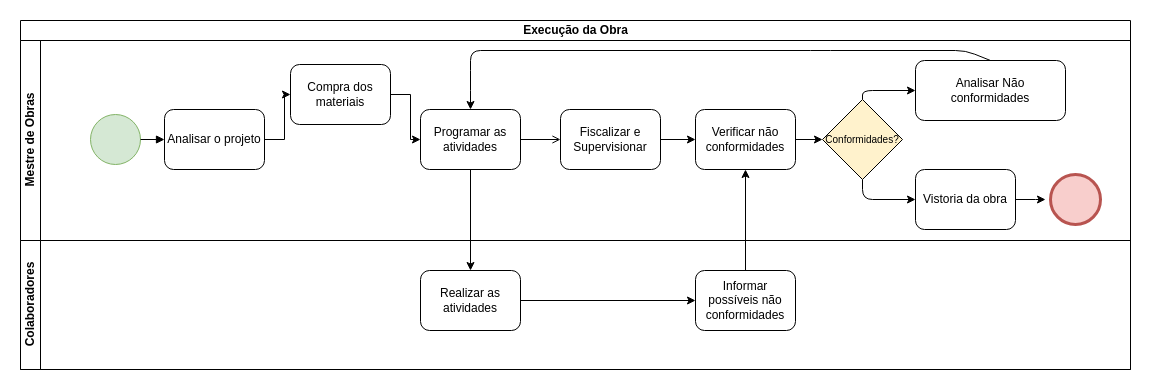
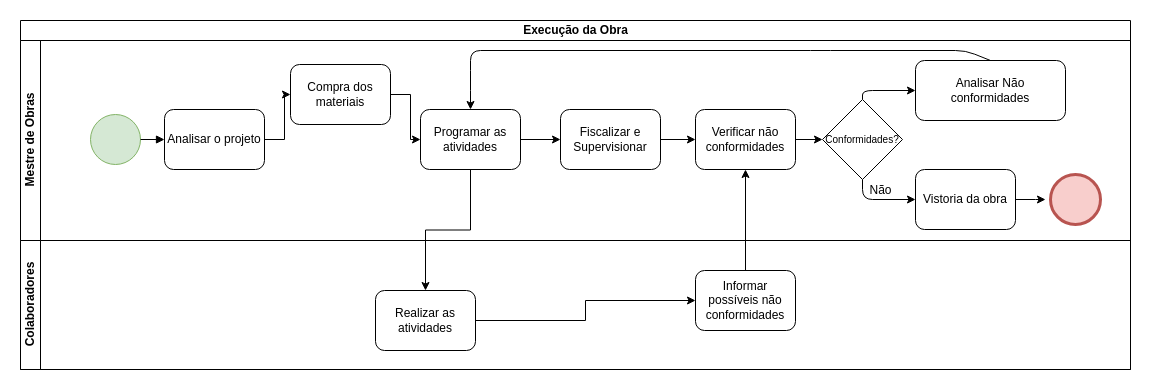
  <mxCell id="0" />
  <mxCell id="1" parent="0" />
  <mxCell id="2" value="Execução da Obra" style="swimlane;html=1;childLayout=stackLayout;resizeParent=1;resizeParentMax=0;horizontal=1;startSize=20;horizontalStack=0;" parent="1" vertex="1"><mxGeometry x="20" y="20" width="1110" height="349" as="geometry" /></mxCell>
  <mxCell id="3" value="Mestre de Obras" style="swimlane;html=1;startSize=20;horizontal=0;" parent="2" vertex="1"><mxGeometry y="20" width="1110" height="200" as="geometry" /></mxCell>
  <mxCell id="4" value="" style="shape=mxgraph.bpmn.shape;html=1;verticalLabelPosition=bottom;labelBackgroundColor=#ffffff;verticalAlign=top;align=center;perimeter=ellipsePerimeter;outlineConnect=0;outline=standard;symbol=general;fillColor=#d5e8d4;strokeColor=#82b366;" parent="3" vertex="1"><mxGeometry x="70" y="74" width="50" height="50" as="geometry" /></mxCell>
  <mxCell id="5" value="Analisar o projeto" style="shape=ext;rounded=1;html=1;whiteSpace=wrap;" parent="3" vertex="1"><mxGeometry x="144" y="69" width="100" height="60" as="geometry" /></mxCell>
  <mxCell id="6" value="Compra dos materiais" style="shape=ext;rounded=1;html=1;whiteSpace=wrap;" parent="3" vertex="1"><mxGeometry x="270" y="24" width="100" height="60" as="geometry" /></mxCell>
  <mxCell id="7" value="" style="edgeStyle=orthogonalEdgeStyle;rounded=0;orthogonalLoop=1;jettySize=auto;html=1;" parent="3" source="5" target="6" edge="1"><mxGeometry relative="1" as="geometry" /></mxCell>
  <mxCell id="8" value="" style="endArrow=block;endFill=1;endSize=6;html=1;exitX=1;exitY=0.5;exitDx=0;exitDy=0;entryX=0;entryY=0.5;entryDx=0;entryDy=0;" parent="3" source="4" target="5" edge="1"><mxGeometry width="100" relative="1" as="geometry"><mxPoint x="190" y="209" as="sourcePoint" /><mxPoint x="290" y="209" as="targetPoint" /></mxGeometry></mxCell>
  <mxCell id="9" value="Programar as atividades" style="shape=ext;rounded=1;html=1;whiteSpace=wrap;" parent="3" vertex="1"><mxGeometry x="400" y="69" width="100" height="60" as="geometry" /></mxCell>
  <mxCell id="10" value="" style="edgeStyle=orthogonalEdgeStyle;rounded=0;orthogonalLoop=1;jettySize=auto;html=1;" parent="3" source="6" target="9" edge="1"><mxGeometry relative="1" as="geometry" /></mxCell>
  <mxCell id="11" value="Verificar não conformidades" style="shape=ext;rounded=1;html=1;whiteSpace=wrap;" parent="3" vertex="1"><mxGeometry x="675" y="69" width="100" height="60" as="geometry" /></mxCell>
  <mxCell id="12" value="" style="endArrow=classic;html=1;entryX=0;entryY=0.5;entryDx=0;entryDy=0;" parent="3" target="11" edge="1"><mxGeometry width="50" height="50" relative="1" as="geometry"><mxPoint x="630" y="99" as="sourcePoint" /><mxPoint x="270" y="69" as="targetPoint" /></mxGeometry></mxCell>
- <mxCell id="13" value="&lt;font style=&quot;font-size: 10px&quot;&gt;Conformidades?&lt;/font&gt;" style="rhombus;whiteSpace=wrap;html=1;strokeWidth=1;fillColor=#fff2cc;" parent="3" vertex="1"><mxGeometry x="802" y="59" width="80" height="80" as="geometry" /></mxCell>
+ <mxCell id="13" value="&lt;font style=&quot;font-size: 10px&quot;&gt;Conformidades?&lt;/font&gt;" style="rhombus;whiteSpace=wrap;html=1;strokeWidth=1;" parent="3" vertex="1"><mxGeometry x="802" y="59" width="80" height="80" as="geometry" /></mxCell>
  <mxCell id="14" value="" style="endArrow=classic;html=1;entryX=0;entryY=0.5;entryDx=0;entryDy=0;exitX=1;exitY=0.5;exitDx=0;exitDy=0;" parent="3" source="11" edge="1"><mxGeometry width="50" height="50" relative="1" as="geometry"><mxPoint x="655" y="119" as="sourcePoint" /><mxPoint x="802" y="99" as="targetPoint" /></mxGeometry></mxCell>
  <mxCell id="15" value="Vistoria da obra" style="shape=ext;rounded=1;html=1;whiteSpace=wrap;" parent="3" vertex="1"><mxGeometry x="895" y="129" width="100" height="60" as="geometry" /></mxCell>
  <mxCell id="16" value="Analisar Não conformidades" style="shape=ext;rounded=1;html=1;whiteSpace=wrap;" parent="3" vertex="1"><mxGeometry x="895" y="20" width="150" height="60" as="geometry" /></mxCell>
  <mxCell id="17" value="" style="endArrow=classic;html=1;entryX=0;entryY=0.5;entryDx=0;entryDy=0;exitX=0.5;exitY=1;exitDx=0;exitDy=0;" parent="3" source="13" target="15" edge="1"><mxGeometry width="50" height="50" relative="1" as="geometry"><mxPoint x="655" y="100" as="sourcePoint" /><mxPoint x="705" y="50" as="targetPoint" /><Array as="points"><mxPoint x="842" y="159" /></Array></mxGeometry></mxCell>
  <mxCell id="18" value="" style="endArrow=classic;html=1;exitX=0.5;exitY=0;exitDx=0;exitDy=0;entryX=0.5;entryY=0;entryDx=0;entryDy=0;" parent="3" source="16" target="9" edge="1"><mxGeometry width="50" height="50" relative="1" as="geometry"><mxPoint x="510" y="90" as="sourcePoint" /><mxPoint x="560" y="40" as="targetPoint" /><Array as="points"><mxPoint x="945" y="10" /><mxPoint x="800" y="10" /><mxPoint x="450" y="10" /><mxPoint x="450" y="40" /></Array></mxGeometry></mxCell>
  <mxCell id="19" value="" style="endArrow=classic;html=1;exitX=0.5;exitY=0;exitDx=0;exitDy=0;entryX=0;entryY=0.5;entryDx=0;entryDy=0;" parent="3" source="13" target="16" edge="1"><mxGeometry width="50" height="50" relative="1" as="geometry"><mxPoint x="655" y="90" as="sourcePoint" /><mxPoint x="705" y="40" as="targetPoint" /><Array as="points"><mxPoint x="842" y="50" /></Array></mxGeometry></mxCell>
  <mxCell id="20" value="" style="edgeStyle=orthogonalEdgeStyle;rounded=0;orthogonalLoop=1;jettySize=auto;html=1;" parent="3" source="15" edge="1"><mxGeometry relative="1" as="geometry"><mxPoint x="1025" y="159" as="targetPoint" /></mxGeometry></mxCell>
  <mxCell id="21" value="Fiscalizar e Supervisionar" style="shape=ext;rounded=1;html=1;whiteSpace=wrap;" vertex="1" parent="3"><mxGeometry x="540" y="69" width="100" height="60" as="geometry" /></mxCell>
- <mxCell id="22" value="" style="edgeStyle=orthogonalEdgeStyle;rounded=0;orthogonalLoop=1;jettySize=auto;html=1;endArrow=open;" edge="1" parent="3" source="9" target="21"><mxGeometry relative="1" as="geometry" /></mxCell>
+ <mxCell id="22" value="" style="edgeStyle=orthogonalEdgeStyle;rounded=0;orthogonalLoop=1;jettySize=auto;html=1;" edge="1" parent="3" source="9" target="21"><mxGeometry relative="1" as="geometry" /></mxCell>
  <mxCell id="23" value="" style="shape=mxgraph.bpmn.shape;html=1;verticalLabelPosition=bottom;labelBackgroundColor=#ffffff;verticalAlign=top;align=center;perimeter=ellipsePerimeter;outlineConnect=0;outline=end;symbol=general;strokeWidth=1;fillColor=#f8cecc;strokeColor=#b85450;" parent="3" vertex="1"><mxGeometry x="1030" y="134" width="50" height="50" as="geometry" /></mxCell>
  <mxCell id="24" value="Colaboradores" style="swimlane;html=1;startSize=20;horizontal=0;" parent="2" vertex="1"><mxGeometry y="220" width="1110" height="129" as="geometry" /></mxCell>
- <mxCell id="25" value="Realizar as atividades" style="shape=ext;rounded=1;html=1;whiteSpace=wrap;" parent="24" vertex="1"><mxGeometry x="400" y="30" width="100" height="60" as="geometry" /></mxCell>
+ <mxCell id="25" value="Realizar as atividades" style="shape=ext;rounded=1;html=1;whiteSpace=wrap;" parent="24" vertex="1"><mxGeometry x="355" y="50" width="100" height="60" as="geometry" /></mxCell>
  <mxCell id="26" value="Informar possíveis não conformidades" style="shape=ext;rounded=1;html=1;whiteSpace=wrap;" parent="24" vertex="1"><mxGeometry x="675" y="30" width="100" height="60" as="geometry" /></mxCell>
  <mxCell id="27" value="" style="edgeStyle=orthogonalEdgeStyle;rounded=0;orthogonalLoop=1;jettySize=auto;html=1;" parent="24" source="25" target="26" edge="1"><mxGeometry relative="1" as="geometry" /></mxCell>
  <mxCell id="28" value="" style="edgeStyle=orthogonalEdgeStyle;rounded=0;orthogonalLoop=1;jettySize=auto;html=1;" parent="2" source="9" target="25" edge="1"><mxGeometry relative="1" as="geometry" /></mxCell>
  <mxCell id="29" value="" style="edgeStyle=orthogonalEdgeStyle;rounded=0;orthogonalLoop=1;jettySize=auto;html=1;" parent="2" source="26" target="11" edge="1"><mxGeometry relative="1" as="geometry" /></mxCell>
+ <mxCell id="30" value="Não" style="text;html=1;align=center;verticalAlign=middle;resizable=0;points=[];autosize=1;" vertex="1" parent="1"><mxGeometry x="860" y="180" width="40" height="20" as="geometry" /></mxCell>
